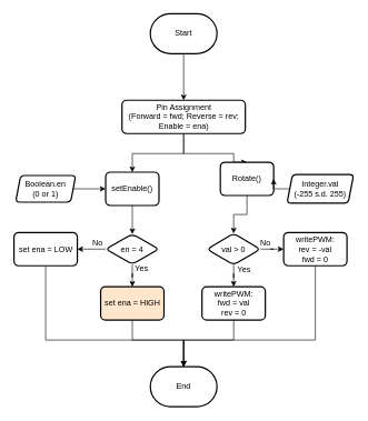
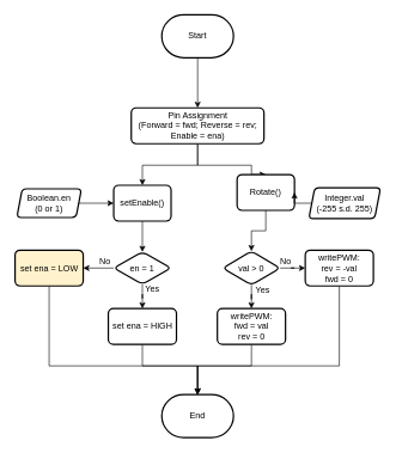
  <mxCell id="0" />
  <mxCell id="1" parent="0" />
  <mxCell id="2" value="" style="edgeStyle=orthogonalEdgeStyle;rounded=0;orthogonalLoop=1;jettySize=auto;html=1;" parent="1" source="3" target="6" edge="1"><mxGeometry relative="1" as="geometry" /></mxCell>
  <mxCell id="3" value="Start" style="strokeWidth=2;html=1;shape=mxgraph.flowchart.terminator;whiteSpace=wrap;" parent="1" vertex="1"><mxGeometry x="225" y="20" width="100" height="60" as="geometry" /></mxCell>
  <mxCell id="4" style="edgeStyle=orthogonalEdgeStyle;rounded=0;orthogonalLoop=1;jettySize=auto;html=1;exitX=0.5;exitY=1;exitDx=0;exitDy=0;entryX=0.5;entryY=0;entryDx=0;entryDy=0;" parent="1" source="6" target="10" edge="1"><mxGeometry relative="1" as="geometry"><Array as="points"><mxPoint x="275" y="230" /><mxPoint x="350" y="230" /></Array></mxGeometry></mxCell>
  <mxCell id="5" style="edgeStyle=orthogonalEdgeStyle;rounded=0;orthogonalLoop=1;jettySize=auto;html=1;exitX=0.5;exitY=1;exitDx=0;exitDy=0;entryX=0.5;entryY=0;entryDx=0;entryDy=0;" parent="1" source="6" target="8" edge="1"><mxGeometry relative="1" as="geometry"><Array as="points"><mxPoint x="275" y="230" /><mxPoint x="198" y="230" /></Array></mxGeometry></mxCell>
  <mxCell id="6" value="Pin Assignment&lt;br&gt;(Forward = fwd; Reverse = rev; Enable = ena)" style="rounded=1;whiteSpace=wrap;html=1;absoluteArcSize=1;arcSize=14;strokeWidth=2;" parent="1" vertex="1"><mxGeometry x="182.5" y="150" width="185" height="50" as="geometry" /></mxCell>
  <mxCell id="7" value="" style="edgeStyle=orthogonalEdgeStyle;rounded=0;orthogonalLoop=1;jettySize=auto;html=1;" parent="1" source="8" target="15" edge="1"><mxGeometry relative="1" as="geometry" /></mxCell>
  <mxCell id="8" value="setEnable()" style="rounded=1;whiteSpace=wrap;html=1;absoluteArcSize=1;arcSize=14;strokeWidth=2;" parent="1" vertex="1"><mxGeometry x="158" y="258" width="80" height="50" as="geometry" /></mxCell>
  <mxCell id="9" value="" style="edgeStyle=orthogonalEdgeStyle;rounded=0;orthogonalLoop=1;jettySize=auto;html=1;" parent="1" source="10" target="26" edge="1"><mxGeometry relative="1" as="geometry" /></mxCell>
  <mxCell id="10" value="Rotate()" style="rounded=1;whiteSpace=wrap;html=1;absoluteArcSize=1;arcSize=14;strokeWidth=2;" parent="1" vertex="1"><mxGeometry x="330" y="243" width="80" height="50" as="geometry" /></mxCell>
  <mxCell id="11" value="" style="edgeStyle=orthogonalEdgeStyle;rounded=0;orthogonalLoop=1;jettySize=auto;html=1;" parent="1" source="12" target="8" edge="1"><mxGeometry relative="1" as="geometry" /></mxCell>
  <mxCell id="12" value="Boolean.en&lt;br&gt;(0 or 1)" style="shape=parallelogram;html=1;strokeWidth=2;perimeter=parallelogramPerimeter;whiteSpace=wrap;rounded=1;arcSize=12;size=0.083;" parent="1" vertex="1"><mxGeometry x="23" y="263" width="90" height="40" as="geometry" /></mxCell>
  <mxCell id="13" value="" style="edgeStyle=orthogonalEdgeStyle;rounded=0;orthogonalLoop=1;jettySize=auto;html=1;" parent="1" source="15" target="17" edge="1"><mxGeometry relative="1" as="geometry" /></mxCell>
  <mxCell id="14" value="" style="edgeStyle=orthogonalEdgeStyle;rounded=0;orthogonalLoop=1;jettySize=auto;html=1;" parent="1" source="15" target="19" edge="1"><mxGeometry relative="1" as="geometry" /></mxCell>
- <mxCell id="15" value="en = 4" style="rhombus;whiteSpace=wrap;html=1;rounded=1;arcSize=14;strokeWidth=2;" parent="1" vertex="1"><mxGeometry x="158" y="351" width="80" height="45" as="geometry" /></mxCell>
+ <mxCell id="15" value="en = 1" style="rhombus;whiteSpace=wrap;html=1;rounded=1;arcSize=14;strokeWidth=2;" parent="1" vertex="1"><mxGeometry x="158" y="351" width="80" height="45" as="geometry" /></mxCell>
  <mxCell id="16" style="edgeStyle=orthogonalEdgeStyle;rounded=0;orthogonalLoop=1;jettySize=auto;html=1;exitX=0.5;exitY=1;exitDx=0;exitDy=0;entryX=0.5;entryY=0;entryDx=0;entryDy=0;entryPerimeter=0;" parent="1" source="17" target="33" edge="1"><mxGeometry relative="1" as="geometry"><mxPoint x="275" y="530" as="targetPoint" /><Array as="points"><mxPoint x="198" y="510" /><mxPoint x="275" y="510" /></Array></mxGeometry></mxCell>
- <mxCell id="17" value="set ena = HIGH" style="whiteSpace=wrap;html=1;rounded=1;arcSize=14;strokeWidth=2;fillColor=#ffe6cc;" parent="1" vertex="1"><mxGeometry x="150.5" y="430" width="95" height="50" as="geometry" /></mxCell>
+ <mxCell id="17" value="set ena = HIGH" style="whiteSpace=wrap;html=1;rounded=1;arcSize=14;strokeWidth=2;" parent="1" vertex="1"><mxGeometry x="150.5" y="430" width="95" height="50" as="geometry" /></mxCell>
  <mxCell id="18" style="edgeStyle=orthogonalEdgeStyle;rounded=0;orthogonalLoop=1;jettySize=auto;html=1;exitX=0.5;exitY=1;exitDx=0;exitDy=0;" parent="1" source="19" target="33" edge="1"><mxGeometry relative="1" as="geometry"><Array as="points"><mxPoint x="68" y="510" /><mxPoint x="275" y="510" /></Array></mxGeometry></mxCell>
- <mxCell id="19" value="set ena = LOW" style="whiteSpace=wrap;html=1;rounded=1;arcSize=14;strokeWidth=2;" parent="1" vertex="1"><mxGeometry x="20.5" y="348.5" width="95" height="50" as="geometry" /></mxCell>
+ <mxCell id="19" value="set ena = LOW" style="whiteSpace=wrap;html=1;rounded=1;arcSize=14;strokeWidth=2;fillColor=#fff2cc;" parent="1" vertex="1"><mxGeometry x="20.5" y="348.5" width="95" height="50" as="geometry" /></mxCell>
  <mxCell id="20" value="No" style="text;html=1;strokeColor=none;fillColor=none;align=center;verticalAlign=middle;whiteSpace=wrap;rounded=0;" parent="1" vertex="1"><mxGeometry x="115.5" y="348.5" width="60" height="30" as="geometry" /></mxCell>
  <mxCell id="21" value="Yes" style="text;html=1;strokeColor=none;fillColor=none;align=center;verticalAlign=middle;whiteSpace=wrap;rounded=0;" parent="1" vertex="1"><mxGeometry x="181.5" y="388" width="60" height="30" as="geometry" /></mxCell>
  <mxCell id="22" value="" style="edgeStyle=orthogonalEdgeStyle;rounded=0;orthogonalLoop=1;jettySize=auto;html=1;" parent="1" source="23" target="10" edge="1"><mxGeometry relative="1" as="geometry" /></mxCell>
  <mxCell id="23" value="Integer.val&lt;br&gt;(-255 s.d. 255)" style="shape=parallelogram;html=1;strokeWidth=2;perimeter=parallelogramPerimeter;whiteSpace=wrap;rounded=1;arcSize=12;size=0.083;" parent="1" vertex="1"><mxGeometry x="430" y="261.5" width="100" height="43" as="geometry" /></mxCell>
  <mxCell id="24" value="" style="edgeStyle=orthogonalEdgeStyle;rounded=0;orthogonalLoop=1;jettySize=auto;html=1;" parent="1" source="26" target="28" edge="1"><mxGeometry relative="1" as="geometry" /></mxCell>
  <mxCell id="25" value="" style="edgeStyle=orthogonalEdgeStyle;rounded=0;orthogonalLoop=1;jettySize=auto;html=1;" parent="1" source="26" target="30" edge="1"><mxGeometry relative="1" as="geometry" /></mxCell>
  <mxCell id="26" value="val &amp;gt; 0" style="rhombus;whiteSpace=wrap;html=1;rounded=1;arcSize=14;strokeWidth=2;" parent="1" vertex="1"><mxGeometry x="310" y="350" width="80" height="47" as="geometry" /></mxCell>
  <mxCell id="27" style="edgeStyle=orthogonalEdgeStyle;rounded=0;orthogonalLoop=1;jettySize=auto;html=1;exitX=0.5;exitY=1;exitDx=0;exitDy=0;" parent="1" source="28" edge="1"><mxGeometry relative="1" as="geometry"><mxPoint x="275" y="560" as="targetPoint" /><Array as="points"><mxPoint x="350" y="510" /><mxPoint x="275" y="510" /></Array></mxGeometry></mxCell>
  <mxCell id="28" value="writePWM:&lt;br&gt;fwd = val&lt;br&gt;rev = 0" style="whiteSpace=wrap;html=1;rounded=1;arcSize=14;strokeWidth=2;" parent="1" vertex="1"><mxGeometry x="302.5" y="430" width="95" height="50" as="geometry" /></mxCell>
  <mxCell id="29" style="edgeStyle=orthogonalEdgeStyle;rounded=0;orthogonalLoop=1;jettySize=auto;html=1;exitX=0.5;exitY=1;exitDx=0;exitDy=0;entryX=0.5;entryY=0;entryDx=0;entryDy=0;entryPerimeter=0;" parent="1" source="30" target="33" edge="1"><mxGeometry relative="1" as="geometry"><mxPoint x="440" y="580" as="targetPoint" /><Array as="points"><mxPoint x="473" y="510" /><mxPoint x="275" y="510" /></Array></mxGeometry></mxCell>
  <mxCell id="30" value="writePWM:&lt;br&gt;rev = -val&lt;br&gt;fwd = 0" style="whiteSpace=wrap;html=1;rounded=1;arcSize=14;strokeWidth=2;" parent="1" vertex="1"><mxGeometry x="425" y="348.5" width="95" height="50" as="geometry" /></mxCell>
  <mxCell id="31" value="Yes" style="text;html=1;strokeColor=none;fillColor=none;align=center;verticalAlign=middle;whiteSpace=wrap;rounded=0;" parent="1" vertex="1"><mxGeometry x="335.5" y="389" width="60" height="30" as="geometry" /></mxCell>
  <mxCell id="32" value="No" style="text;html=1;strokeColor=none;fillColor=none;align=center;verticalAlign=middle;whiteSpace=wrap;rounded=0;" parent="1" vertex="1"><mxGeometry x="367.5" y="348.5" width="60" height="30" as="geometry" /></mxCell>
  <mxCell id="33" value="End" style="strokeWidth=2;html=1;shape=mxgraph.flowchart.terminator;whiteSpace=wrap;" parent="1" vertex="1"><mxGeometry x="225" y="550" width="100" height="60" as="geometry" /></mxCell>
